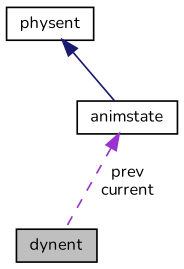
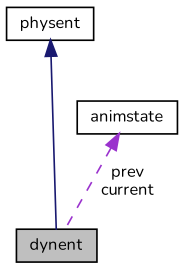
  digraph {
    fontname=Nunito
    node [color=black fillcolor=white fontname=Nunito fontsize=10 shape=record style=filled]
    edge [dir=back fontname=Nunito fontsize=10 labelfontname=FreeSans labelfontsize=10]
    n1 [fillcolor=grey75 fontcolor=black height=0.2 label=dynent width=0.4]
    n2 [height=0.2 label=physent width=0.4]
    n3 [height=0.2 label=animstate width=0.4]
-   n2 -> n3 [color=midnightblue style=solid]
+   n2 -> n1 [color=midnightblue style=solid]
    n3 -> n1 [color=darkorchid3 label="prev\ncurrent" style=dashed]
  }
